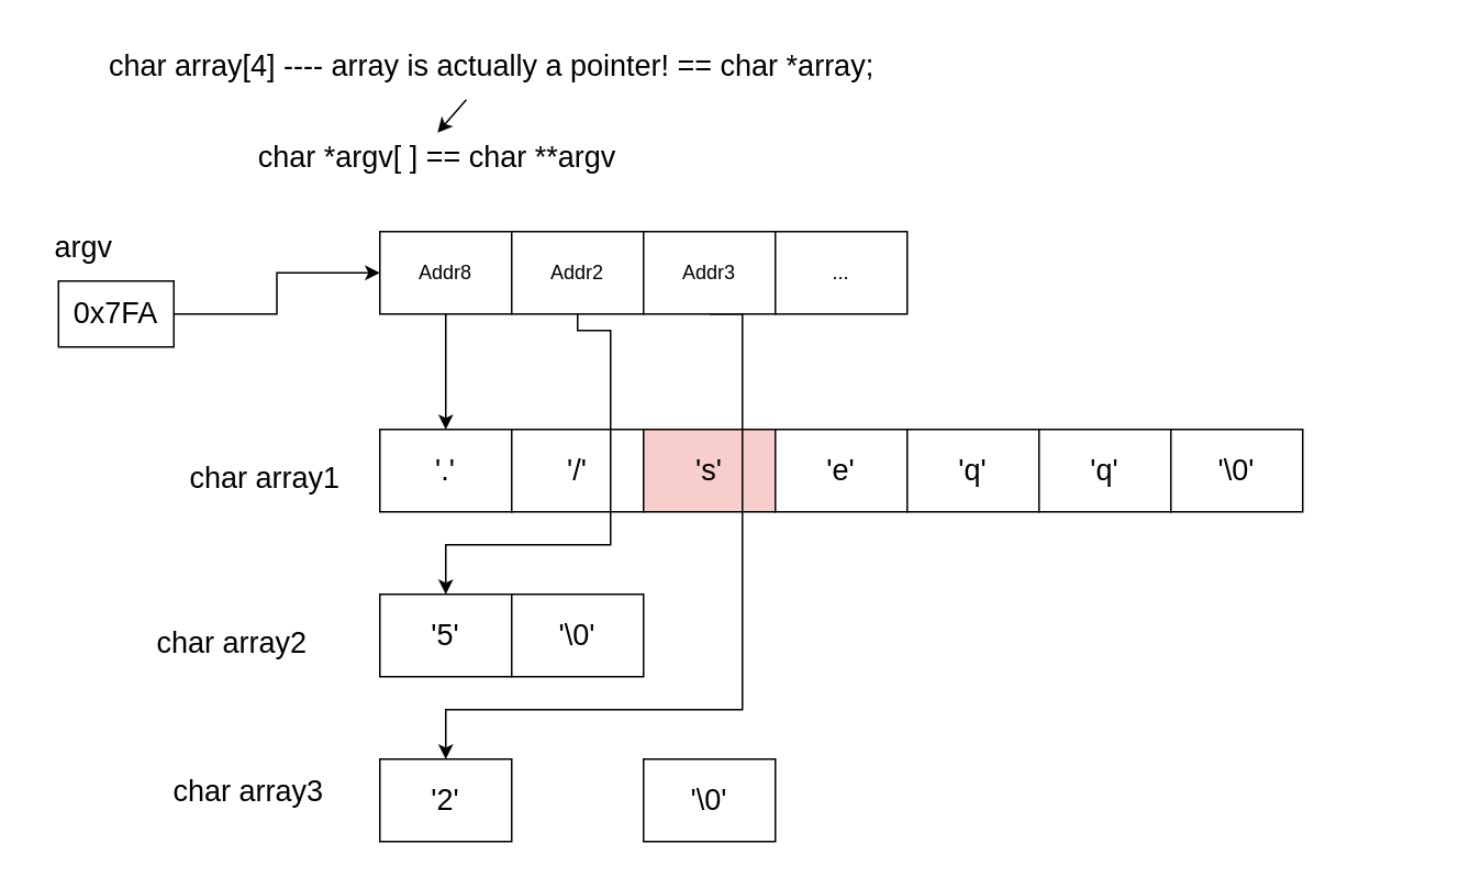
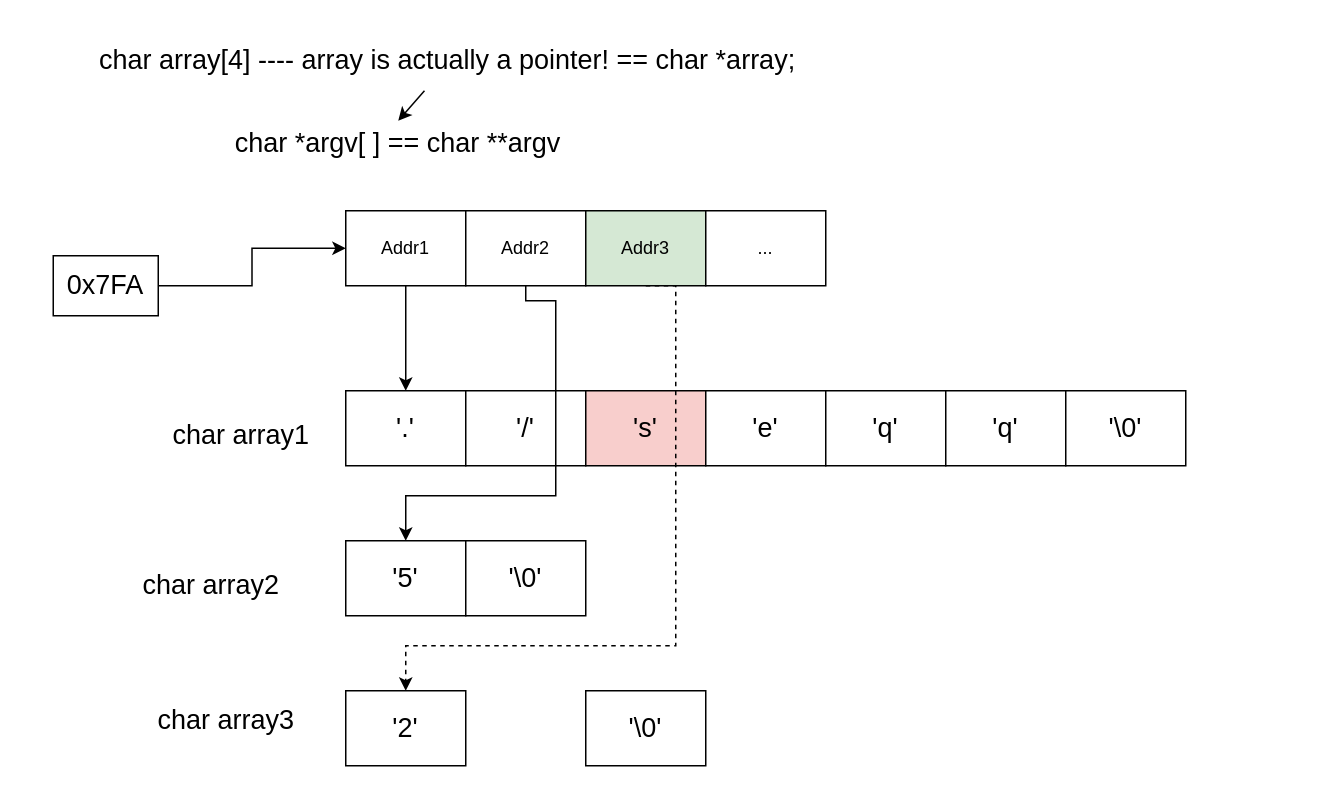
  <mxCell id="0" />
  <mxCell id="1" parent="0" />
  <mxCell id="2" value="" style="group" vertex="1" connectable="0" parent="1"><mxGeometry x="230" y="140" width="320" height="50" as="geometry" /></mxCell>
- <mxCell id="3" value="Addr8" style="rounded=0;whiteSpace=wrap;html=1;" vertex="1" parent="2"><mxGeometry width="80" height="50" as="geometry" /></mxCell>
+ <mxCell id="3" value="Addr1" style="rounded=0;whiteSpace=wrap;html=1;" vertex="1" parent="2"><mxGeometry width="80" height="50" as="geometry" /></mxCell>
  <mxCell id="4" value="Addr2" style="rounded=0;whiteSpace=wrap;html=1;" vertex="1" parent="2"><mxGeometry x="80" width="80" height="50" as="geometry" /></mxCell>
- <mxCell id="5" value="Addr3" style="rounded=0;whiteSpace=wrap;html=1;" vertex="1" parent="2"><mxGeometry x="160" width="80" height="50" as="geometry" /></mxCell>
+ <mxCell id="5" value="Addr3" style="rounded=0;whiteSpace=wrap;html=1;fillColor=#d5e8d4;" vertex="1" parent="2"><mxGeometry x="160" width="80" height="50" as="geometry" /></mxCell>
  <mxCell id="6" value="..." style="rounded=0;whiteSpace=wrap;html=1;" vertex="1" parent="2"><mxGeometry x="240" width="80" height="50" as="geometry" /></mxCell>
  <mxCell id="7" value="" style="group" vertex="1" connectable="0" parent="1"><mxGeometry x="230" y="260" width="320" height="50" as="geometry" /></mxCell>
  <mxCell id="8" value="&lt;span style=&quot;font-size: 18px;&quot;&gt;'.'&lt;/span&gt;" style="rounded=0;whiteSpace=wrap;html=1;" vertex="1" parent="7"><mxGeometry width="80" height="50" as="geometry" /></mxCell>
  <mxCell id="9" value="&lt;font style=&quot;font-size: 18px;&quot;&gt;'/'&lt;/font&gt;" style="rounded=0;whiteSpace=wrap;html=1;" vertex="1" parent="7"><mxGeometry x="80" width="80" height="50" as="geometry" /></mxCell>
  <mxCell id="10" value="&lt;font style=&quot;font-size: 18px;&quot;&gt;'s'&lt;/font&gt;" style="rounded=0;whiteSpace=wrap;html=1;fillColor=#f8cecc;" vertex="1" parent="7"><mxGeometry x="160" width="80" height="50" as="geometry" /></mxCell>
  <mxCell id="11" value="&lt;font style=&quot;font-size: 18px;&quot;&gt;'e'&lt;/font&gt;" style="rounded=0;whiteSpace=wrap;html=1;" vertex="1" parent="7"><mxGeometry x="240" width="80" height="50" as="geometry" /></mxCell>
  <mxCell id="12" style="edgeStyle=orthogonalEdgeStyle;rounded=0;orthogonalLoop=1;jettySize=auto;html=1;exitX=0.5;exitY=1;exitDx=0;exitDy=0;entryX=0.5;entryY=0;entryDx=0;entryDy=0;" edge="1" parent="1" source="3" target="8"><mxGeometry relative="1" as="geometry"><mxPoint x="270" y="220" as="targetPoint" /></mxGeometry></mxCell>
  <mxCell id="13" value="" style="group" vertex="1" connectable="0" parent="1"><mxGeometry x="230" y="360" width="320" height="50" as="geometry" /></mxCell>
  <mxCell id="14" value="&lt;font style=&quot;font-size: 18px;&quot;&gt;'5'&lt;/font&gt;" style="rounded=0;whiteSpace=wrap;html=1;" vertex="1" parent="13"><mxGeometry width="80" height="50" as="geometry" /></mxCell>
  <mxCell id="15" value="&lt;font style=&quot;font-size: 18px;&quot;&gt;'\0'&lt;/font&gt;" style="rounded=0;whiteSpace=wrap;html=1;" vertex="1" parent="13"><mxGeometry x="80" width="80" height="50" as="geometry" /></mxCell>
  <mxCell id="16" value="" style="group" vertex="1" connectable="0" parent="1"><mxGeometry x="230" y="460" width="320" height="50" as="geometry" /></mxCell>
  <mxCell id="17" value="&lt;font style=&quot;font-size: 18px;&quot;&gt;'2'&lt;/font&gt;" style="rounded=0;whiteSpace=wrap;html=1;" vertex="1" parent="16"><mxGeometry width="80" height="50" as="geometry" /></mxCell>
  <mxCell id="18" value="&lt;font style=&quot;font-size: 18px;&quot;&gt;'\0'&lt;/font&gt;" style="rounded=0;whiteSpace=wrap;html=1;" vertex="1" parent="16"><mxGeometry x="160" width="80" height="50" as="geometry" /></mxCell>
  <mxCell id="19" style="edgeStyle=orthogonalEdgeStyle;rounded=0;orthogonalLoop=1;jettySize=auto;html=1;exitX=0.5;exitY=1;exitDx=0;exitDy=0;entryX=0.5;entryY=0;entryDx=0;entryDy=0;" edge="1" parent="1" source="4" target="14"><mxGeometry relative="1" as="geometry"><Array as="points"><mxPoint x="350" y="200" /><mxPoint x="370" y="200" /><mxPoint x="370" y="330" /><mxPoint x="270" y="330" /></Array></mxGeometry></mxCell>
- <mxCell id="20" style="edgeStyle=orthogonalEdgeStyle;rounded=0;orthogonalLoop=1;jettySize=auto;html=1;exitX=0.5;exitY=1;exitDx=0;exitDy=0;" edge="1" parent="1" source="5" target="17"><mxGeometry relative="1" as="geometry"><Array as="points"><mxPoint x="450" y="190" /><mxPoint x="450" y="430" /><mxPoint x="270" y="430" /></Array></mxGeometry></mxCell>
+ <mxCell id="20" style="edgeStyle=orthogonalEdgeStyle;rounded=0;orthogonalLoop=1;jettySize=auto;html=1;exitX=0.5;exitY=1;exitDx=0;exitDy=0;dashed=1;" edge="1" parent="1" source="5" target="17"><mxGeometry relative="1" as="geometry"><Array as="points"><mxPoint x="450" y="190" /><mxPoint x="450" y="430" /><mxPoint x="270" y="430" /></Array></mxGeometry></mxCell>
  <mxCell id="21" value="&lt;font style=&quot;font-size: 18px;&quot;&gt;char *argv[ ] == char **argv&lt;/font&gt;" style="text;strokeColor=none;align=center;fillColor=none;html=1;verticalAlign=middle;whiteSpace=wrap;rounded=0;" vertex="1" parent="1"><mxGeometry x="130" y="80" width="270" height="30" as="geometry" /></mxCell>
- <mxCell id="22" value="argv" style="text;html=1;align=center;verticalAlign=middle;resizable=0;points=[];autosize=1;strokeColor=none;fillColor=none;fontSize=18;" vertex="1" parent="1"><mxGeometry x="20" y="130" width="60" height="40" as="geometry" /></mxCell>
  <mxCell id="23" value="char array1" style="text;html=1;align=center;verticalAlign=middle;resizable=0;points=[];autosize=1;strokeColor=none;fillColor=none;fontSize=18;" vertex="1" parent="1"><mxGeometry x="105" y="270" width="110" height="40" as="geometry" /></mxCell>
  <mxCell id="24" value="char array2" style="text;html=1;align=center;verticalAlign=middle;resizable=0;points=[];autosize=1;strokeColor=none;fillColor=none;fontSize=18;" vertex="1" parent="1"><mxGeometry x="85" y="370" width="110" height="40" as="geometry" /></mxCell>
  <mxCell id="25" value="char array3" style="text;html=1;align=center;verticalAlign=middle;resizable=0;points=[];autosize=1;strokeColor=none;fillColor=none;fontSize=18;" vertex="1" parent="1"><mxGeometry x="95" y="460" width="110" height="40" as="geometry" /></mxCell>
  <mxCell id="26" value="char array[4] ---- array is actually a pointer! == char *array;&amp;nbsp;" style="text;html=1;align=center;verticalAlign=middle;resizable=0;points=[];autosize=1;strokeColor=none;fillColor=none;fontSize=18;" vertex="1" parent="1"><mxGeometry x="55" y="20" width="490" height="40" as="geometry" /></mxCell>
  <mxCell id="27" value="" style="endArrow=classic;html=1;rounded=0;fontSize=18;entryX=0.5;entryY=0;entryDx=0;entryDy=0;" edge="1" parent="1" source="26" target="21"><mxGeometry width="50" height="50" relative="1" as="geometry"><mxPoint x="90" y="170" as="sourcePoint" /><mxPoint x="140" y="120" as="targetPoint" /></mxGeometry></mxCell>
  <mxCell id="28" value="" style="group" vertex="1" connectable="0" parent="1"><mxGeometry x="550" y="260" width="320" height="50" as="geometry" /></mxCell>
  <mxCell id="29" value="&lt;span style=&quot;font-size: 18px;&quot;&gt;'q'&lt;/span&gt;" style="rounded=0;whiteSpace=wrap;html=1;" vertex="1" parent="28"><mxGeometry width="80" height="50" as="geometry" /></mxCell>
  <mxCell id="30" value="&lt;font style=&quot;font-size: 18px;&quot;&gt;'q'&lt;/font&gt;" style="rounded=0;whiteSpace=wrap;html=1;" vertex="1" parent="28"><mxGeometry x="80" width="80" height="50" as="geometry" /></mxCell>
  <mxCell id="31" value="&lt;font style=&quot;font-size: 18px;&quot;&gt;'\0'&lt;/font&gt;" style="rounded=0;whiteSpace=wrap;html=1;" vertex="1" parent="28"><mxGeometry x="160" width="80" height="50" as="geometry" /></mxCell>
  <mxCell id="32" style="edgeStyle=orthogonalEdgeStyle;rounded=0;orthogonalLoop=1;jettySize=auto;html=1;exitX=1;exitY=0.5;exitDx=0;exitDy=0;entryX=0;entryY=0.5;entryDx=0;entryDy=0;fontSize=18;" edge="1" parent="1" source="33" target="3"><mxGeometry relative="1" as="geometry" /></mxCell>
  <mxCell id="33" value="0x7FA" style="rounded=0;whiteSpace=wrap;html=1;fontSize=18;" vertex="1" parent="1"><mxGeometry x="35" y="170" width="70" height="40" as="geometry" /></mxCell>
